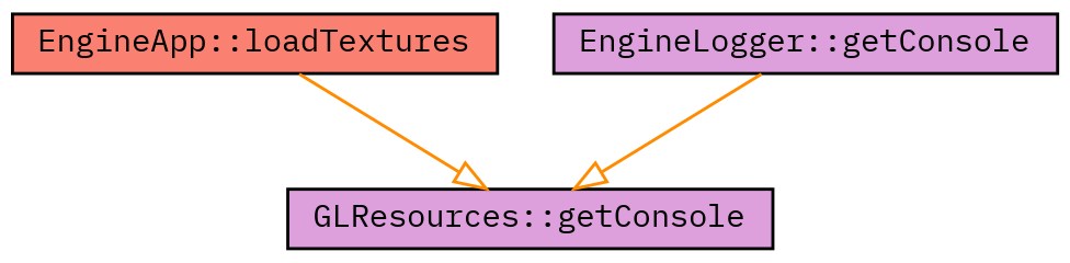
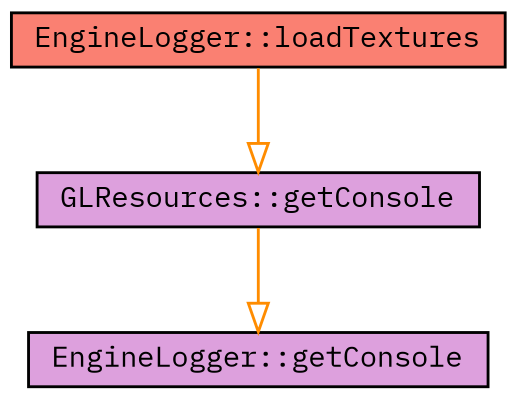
  digraph {
    fontname="IBM Plex Mono"
    rankdir=TB
    node [color=black fillcolor=plum fontname="IBM Plex Mono" fontsize=10 shape=record style=filled]
    edge [arrowhead=onormal color=darkorange fontname="IBM Plex Mono" fontsize=10 labelfontname=Helvetica labelfontsize=10 style=solid]
-   n1 [fillcolor=salmon fontcolor=black height=0.2 label="EngineApp::loadTextures" width=0.4]
+   n1 [fillcolor=salmon fontcolor=black height=0.2 label="EngineLogger::loadTextures" width=0.4]
    n2 [height=0.2 label="GLResources::getConsole" width=0.4]
    n3 [height=0.2 label="EngineLogger::getConsole" width=0.4]
    n1 -> n2
-   n3 -> n2
+   n2 -> n3
  }
